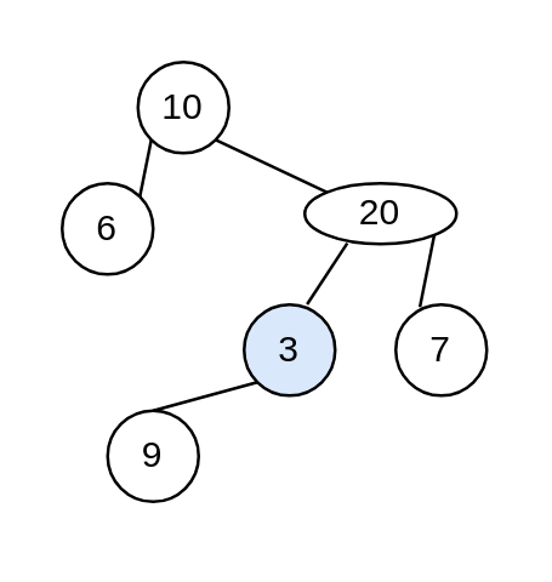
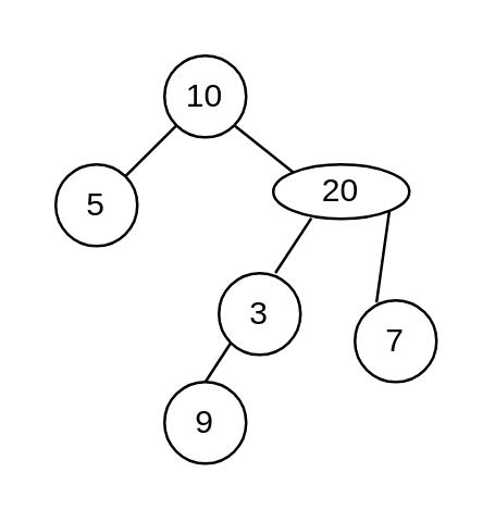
  <mxCell id="0" />
  <mxCell id="1" parent="0" />
  <mxCell id="2" style="edgeStyle=none;html=1;exitX=0;exitY=1;exitDx=0;exitDy=0;entryX=0.5;entryY=0;entryDx=0;entryDy=0;endArrow=none;endFill=0;" edge="1" parent="1" source="3" target="12"><mxGeometry relative="1" as="geometry" /></mxCell>
- <mxCell id="3" value="3" style="ellipse;whiteSpace=wrap;html=1;aspect=fixed;fillColor=#dae8fc;" vertex="1" parent="1"><mxGeometry x="80" y="100" width="30" height="30" as="geometry" /></mxCell>
+ <mxCell id="3" value="3" style="ellipse;whiteSpace=wrap;html=1;aspect=fixed;" vertex="1" parent="1"><mxGeometry x="80" y="100" width="30" height="30" as="geometry" /></mxCell>
  <mxCell id="4" style="edgeStyle=none;html=1;exitX=0.28;exitY=0.987;exitDx=0;exitDy=0;entryX=0.692;entryY=-0.003;entryDx=0;entryDy=0;entryPerimeter=0;endArrow=none;endFill=0;exitPerimeter=0;" edge="1" parent="1" source="6" target="3"><mxGeometry relative="1" as="geometry" /></mxCell>
  <mxCell id="5" style="edgeStyle=none;html=1;exitX=1;exitY=1;exitDx=0;exitDy=0;entryX=0.265;entryY=0.026;entryDx=0;entryDy=0;entryPerimeter=0;endArrow=none;endFill=0;" edge="1" parent="1" source="6" target="11"><mxGeometry relative="1" as="geometry" /></mxCell>
  <mxCell id="6" value="20" style="ellipse;whiteSpace=wrap;html=1;aspect=fixed;" vertex="1" parent="1"><mxGeometry x="100" y="60" width="50" height="20" as="geometry" /></mxCell>
  <mxCell id="7" style="edgeStyle=none;html=1;exitX=0;exitY=1;exitDx=0;exitDy=0;entryX=1;entryY=0;entryDx=0;entryDy=0;endArrow=none;endFill=0;" edge="1" parent="1" source="9" target="10"><mxGeometry relative="1" as="geometry" /></mxCell>
  <mxCell id="8" style="edgeStyle=none;html=1;exitX=1;exitY=1;exitDx=0;exitDy=0;entryX=0;entryY=0;entryDx=0;entryDy=0;endArrow=none;endFill=0;" edge="1" parent="1" source="9" target="6"><mxGeometry relative="1" as="geometry" /></mxCell>
- <mxCell id="9" value="10" style="ellipse;whiteSpace=wrap;html=1;aspect=fixed;" vertex="1" parent="1"><mxGeometry x="45" y="20" width="30" height="30" as="geometry" /></mxCell>
- <mxCell id="10" value="6" style="ellipse;whiteSpace=wrap;html=1;aspect=fixed;" vertex="1" parent="1"><mxGeometry x="20" y="60" width="30" height="30" as="geometry" /></mxCell>
- <mxCell id="11" value="7" style="ellipse;whiteSpace=wrap;html=1;aspect=fixed;" vertex="1" parent="1"><mxGeometry x="130" y="100" width="30" height="30" as="geometry" /></mxCell>
- <mxCell id="12" value="9" style="ellipse;whiteSpace=wrap;html=1;aspect=fixed;" vertex="1" parent="1"><mxGeometry x="35" y="135" width="30" height="30" as="geometry" /></mxCell>
+ <mxCell id="9" value="10" style="ellipse;whiteSpace=wrap;html=1;aspect=fixed;" vertex="1" parent="1"><mxGeometry x="60" y="20" width="30" height="30" as="geometry" /></mxCell>
+ <mxCell id="10" value="5" style="ellipse;whiteSpace=wrap;html=1;aspect=fixed;" vertex="1" parent="1"><mxGeometry x="20" y="60" width="30" height="30" as="geometry" /></mxCell>
+ <mxCell id="11" value="7" style="ellipse;whiteSpace=wrap;html=1;aspect=fixed;" vertex="1" parent="1"><mxGeometry x="130" y="110" width="30" height="30" as="geometry" /></mxCell>
+ <mxCell id="12" value="9" style="ellipse;whiteSpace=wrap;html=1;aspect=fixed;" vertex="1" parent="1"><mxGeometry x="60" y="140" width="30" height="30" as="geometry" /></mxCell>
